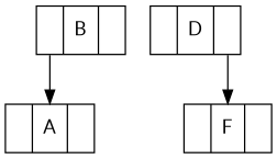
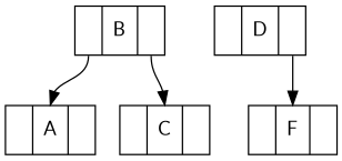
  digraph {
    fontname=Lato
    node [fontname=Lato shape=record]
    edge [fontname=Lato headport=name tailport=right]
    B [label="<left>|<name> \N|<right>"]
    A [label="<left>|<name> \N|<right>"]
+   C [label="<left>|<name> \N|<right>"]
    D [label="<left>|<name> \N|<right>"]
    F [label="<left>|<name> \N|<right>"]
    B -> A [tailport=left]
+   B -> C
    D -> F
  }
